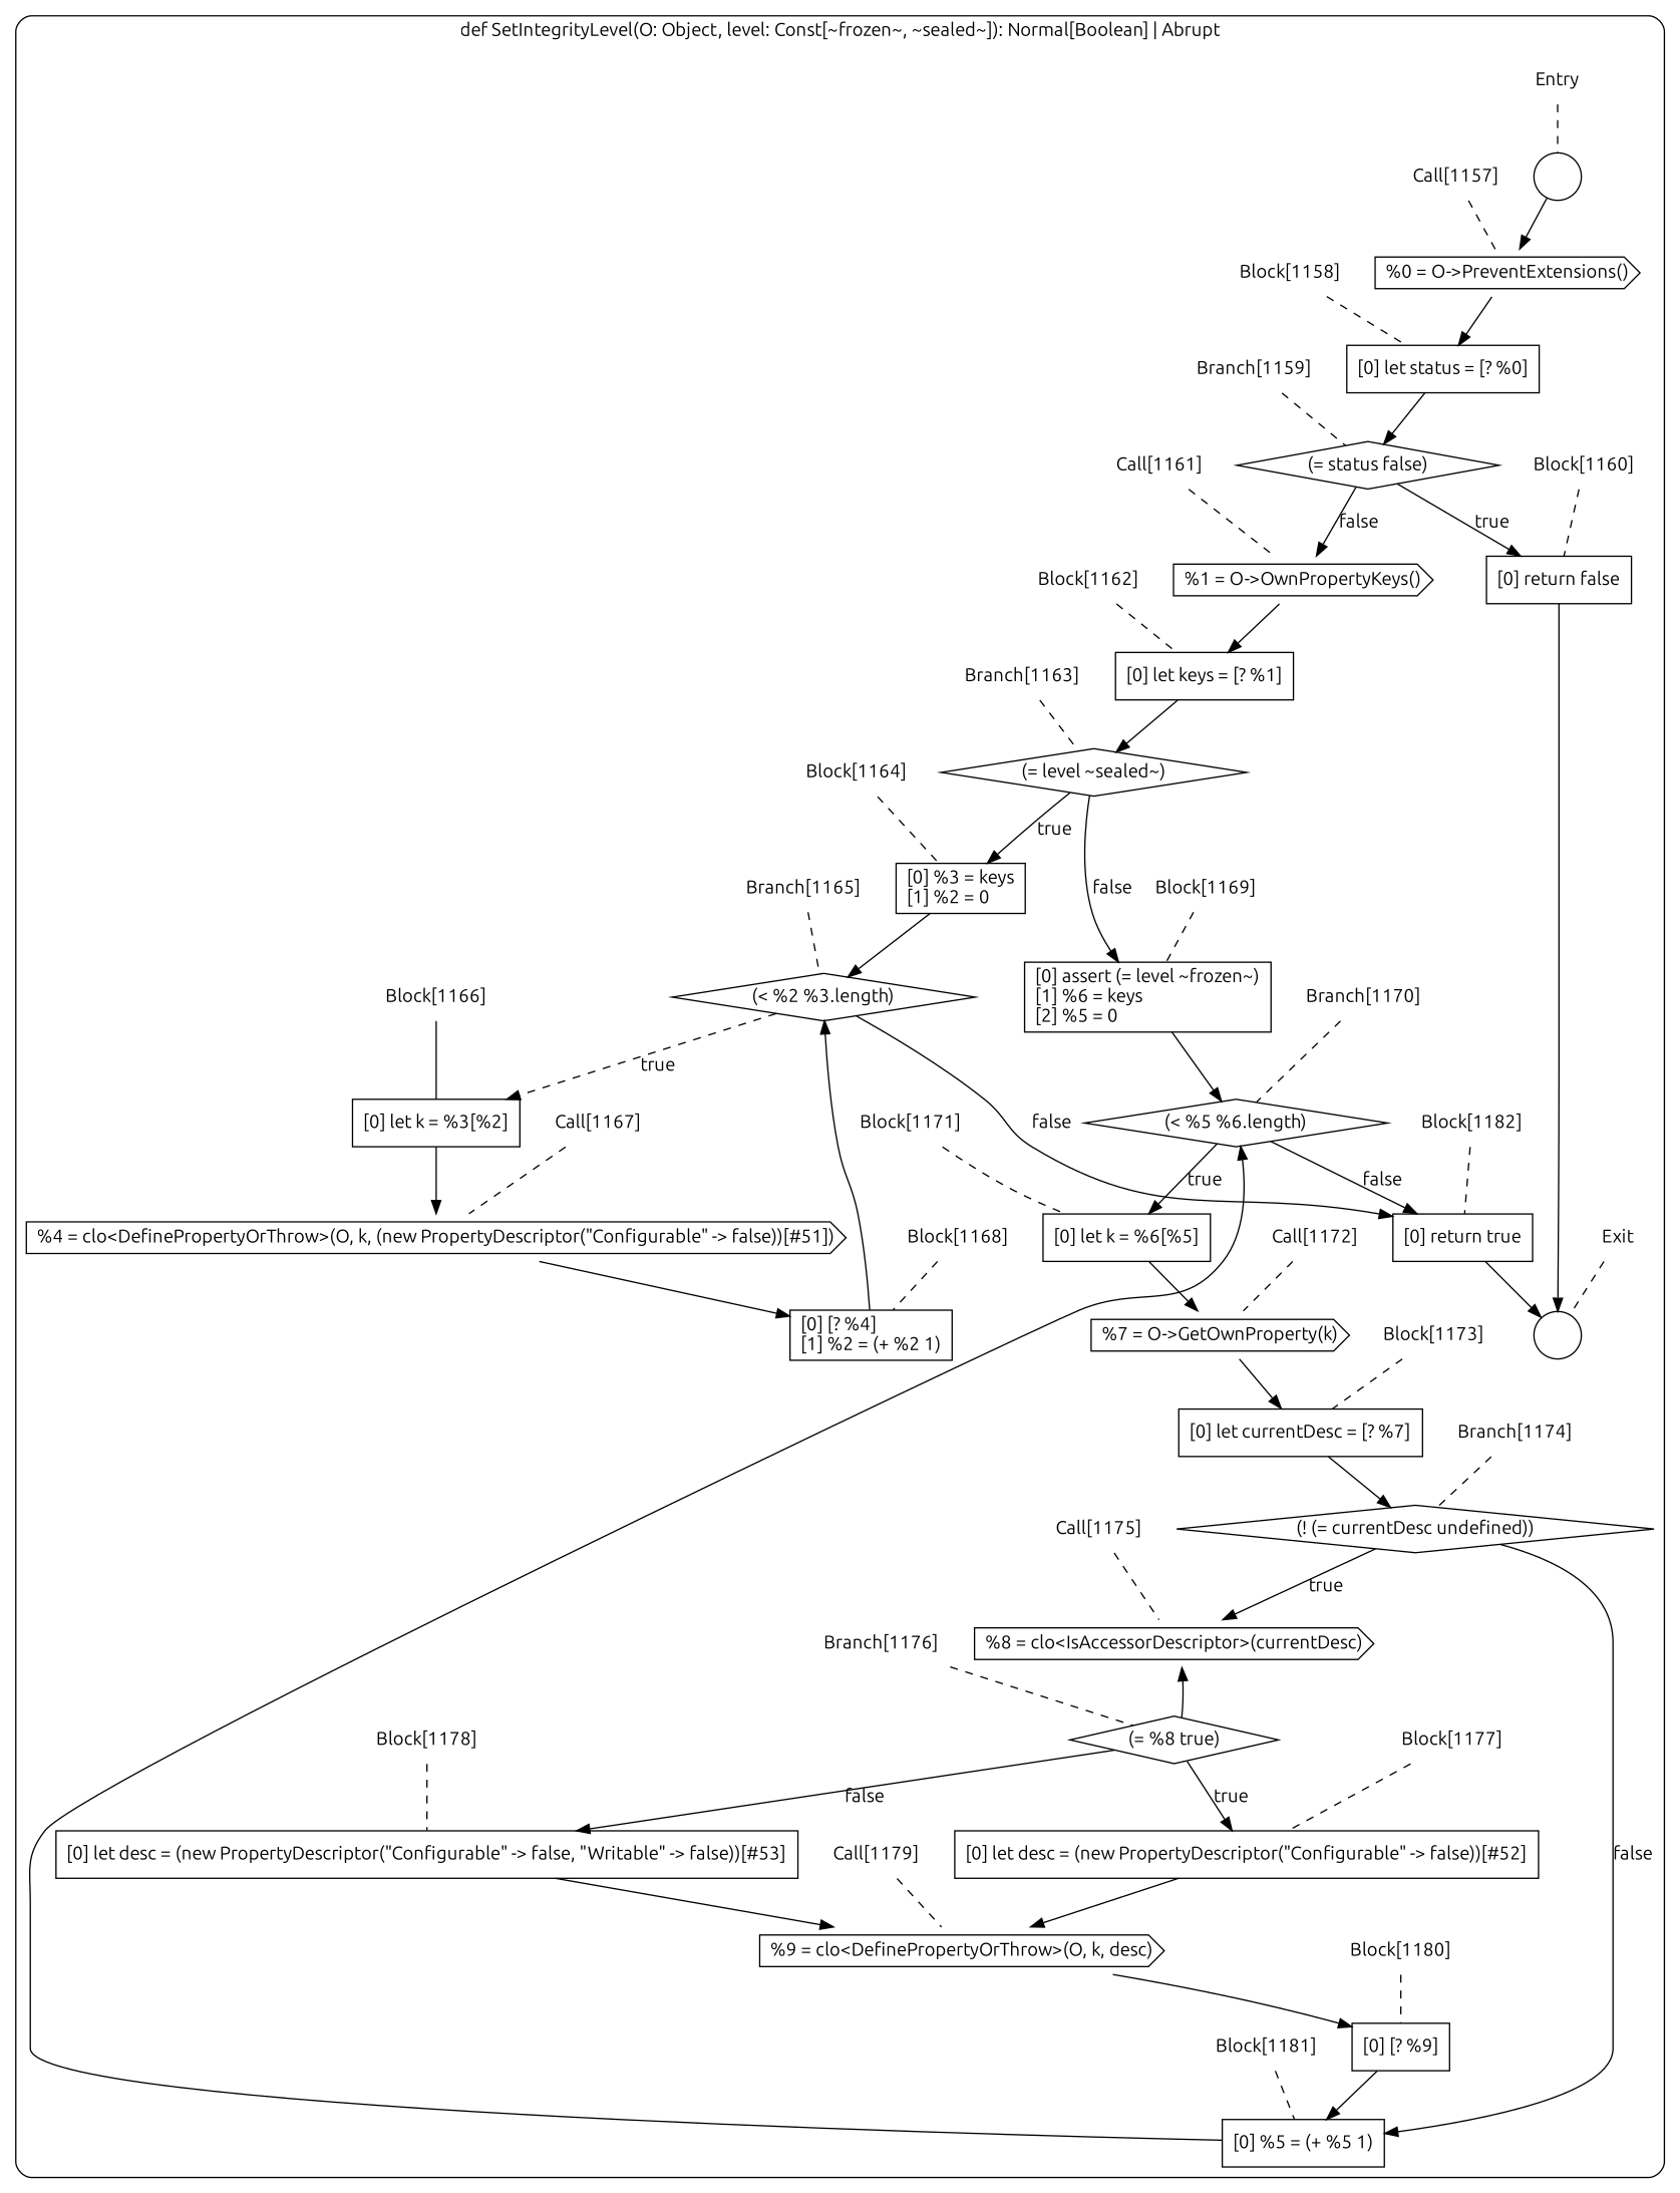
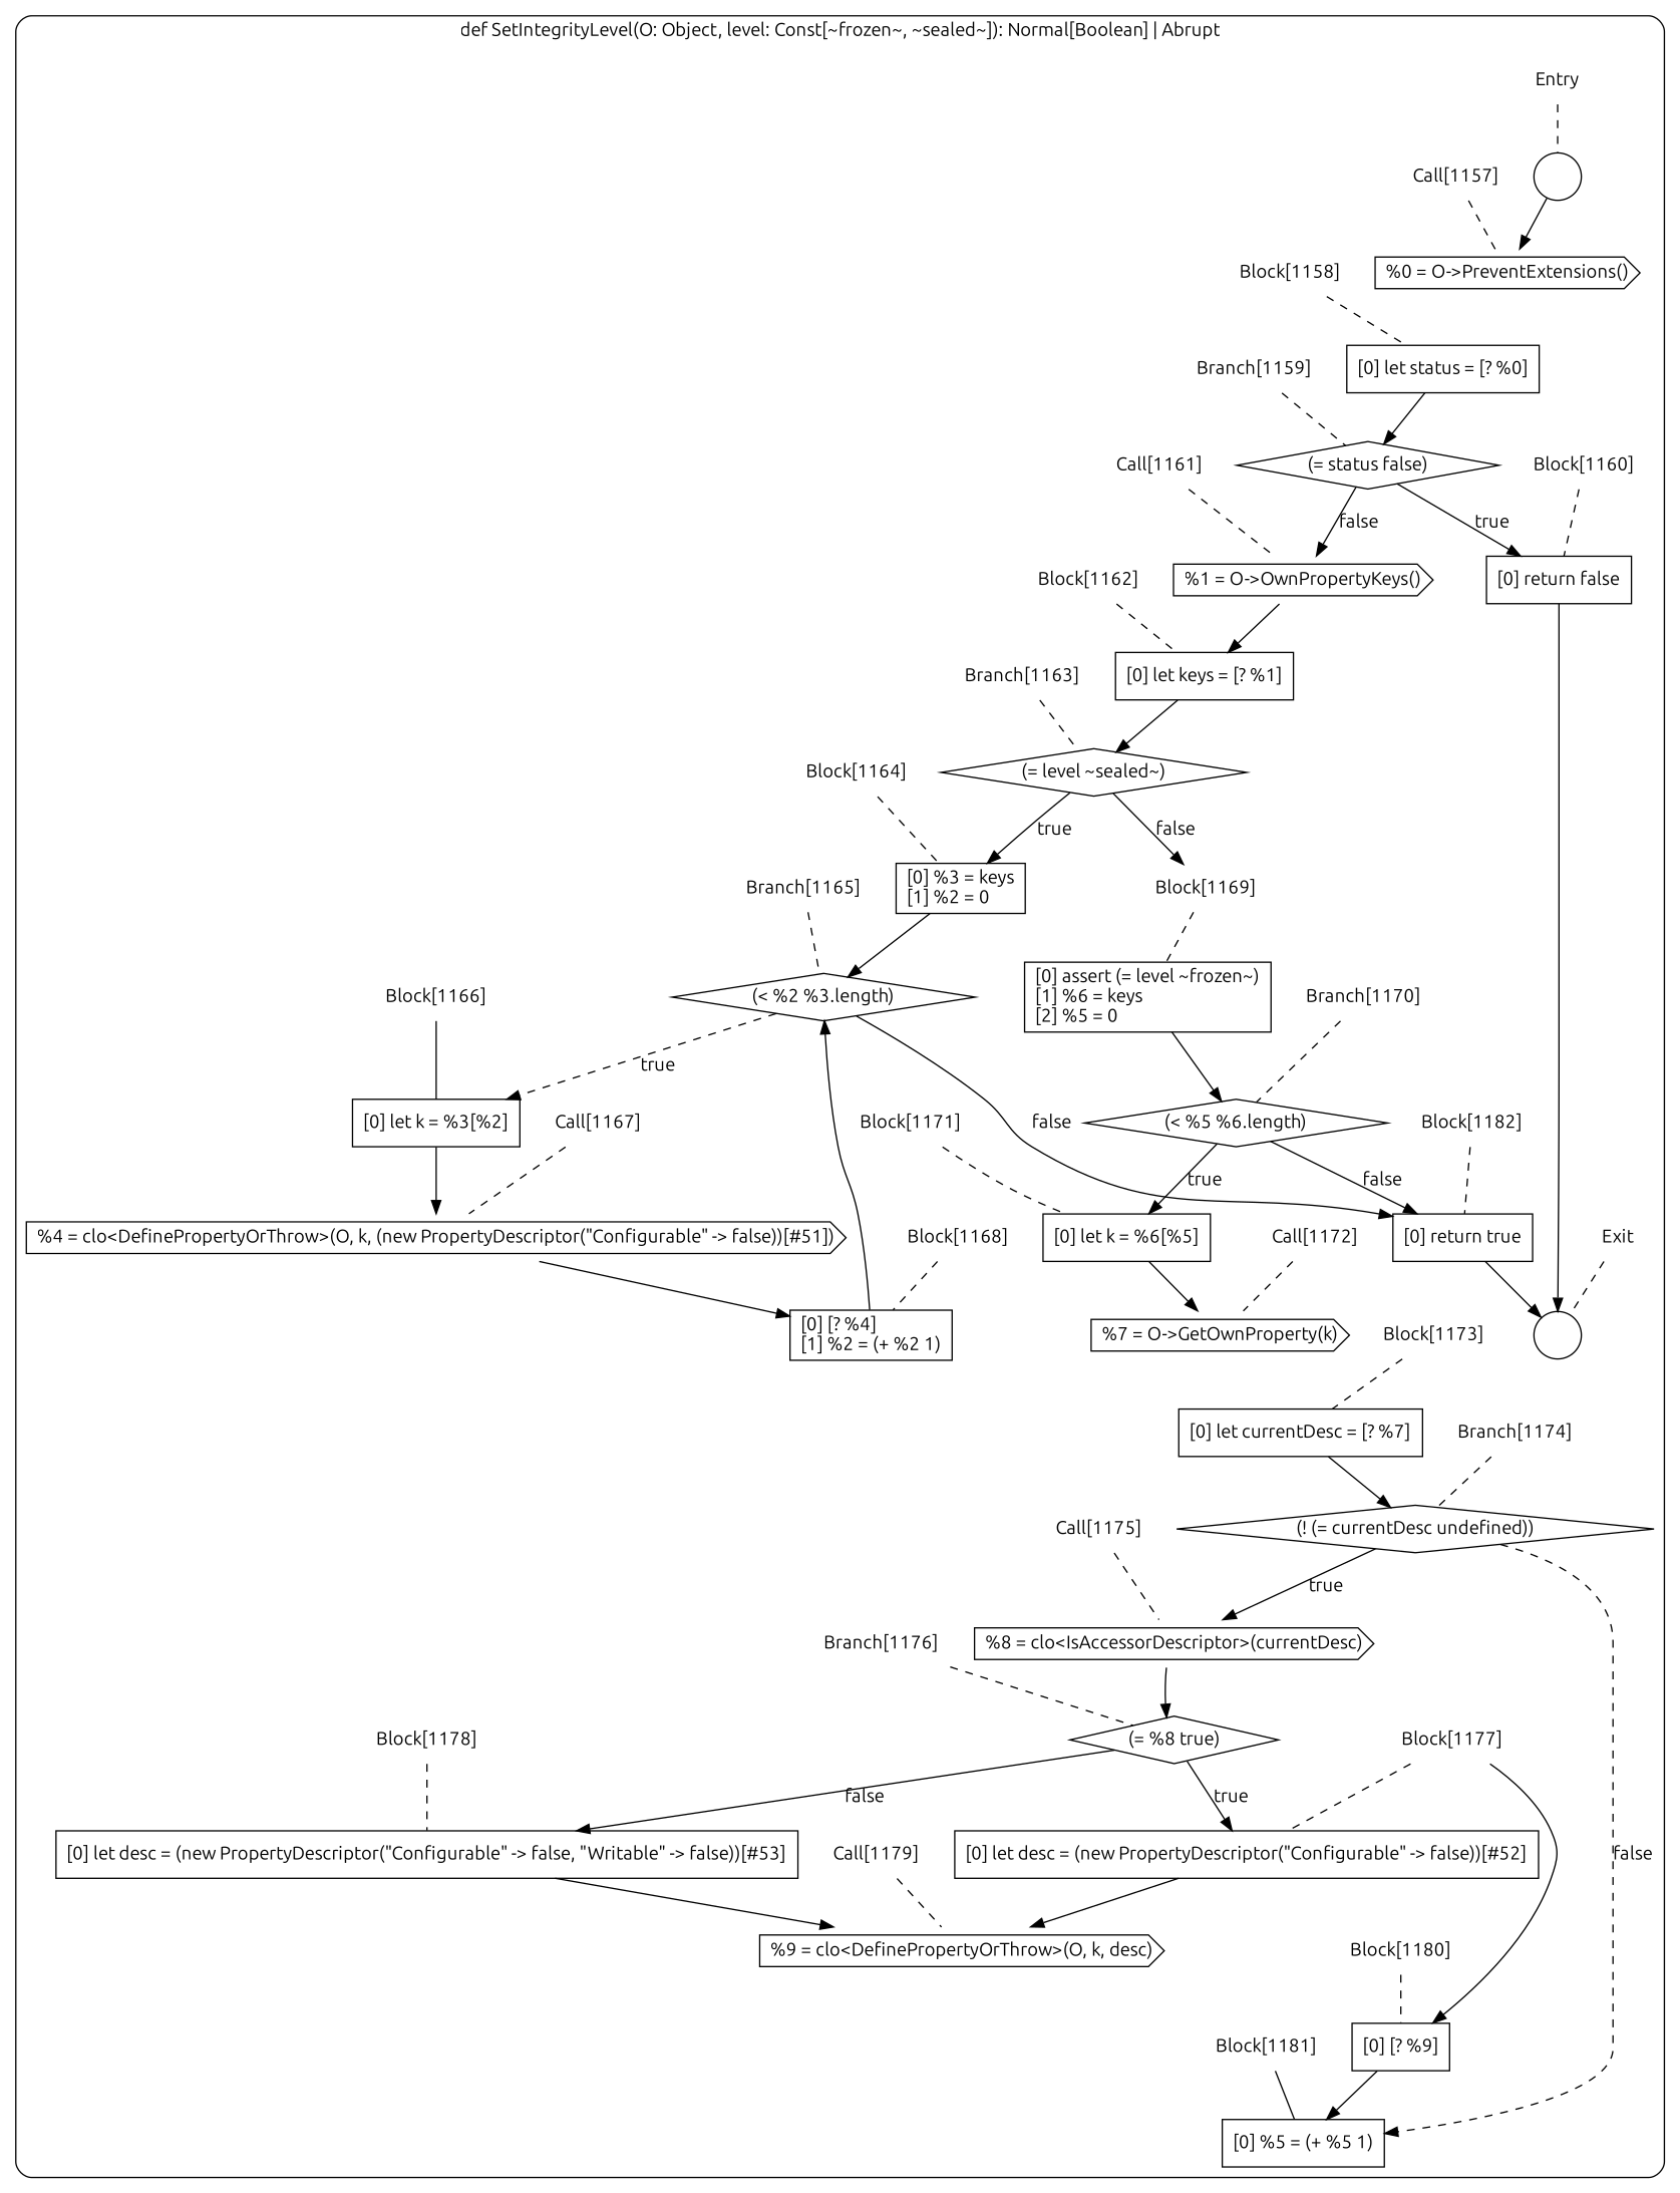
  digraph {
    fontname=Ubuntu
    node [fontname=Ubuntu shape=none]
    edge [color=black fontname=Ubuntu]
    n1 [label=<<font color="black">Entry</font>>]
    n2 [color=black fillcolor=white label=" " shape=circle style=filled]
    n3 [color=black fillcolor=white label=<<font color="black">%0 = O-&gt;PreventExtensions()</font>> shape=cds style=filled]
    n4 [color=black fillcolor=white label=<<font color="black">[0] let status = [? %0]<BR ALIGN="LEFT"/></font>> shape=box style=filled]
    n5 [label=<<font color="black">Exit</font>>]
    n6 [color=black fillcolor=white label=" " shape=circle style=filled]
    n7 [label=<<font color="black">Call[1157]</font>>]
    n8 [color=black fillcolor=white label=<<font color="black">(= status false)</font>> shape=diamond style=filled]
    n9 [label=<<font color="black">Block[1158]</font>>]
    n10 [color=black fillcolor=white label=<<font color="black">[0] return false<BR ALIGN="LEFT"/></font>> shape=box style=filled]
    n11 [color=black fillcolor=white label=<<font color="black">%1 = O-&gt;OwnPropertyKeys()</font>> shape=cds style=filled]
    n12 [label=<<font color="black">Branch[1159]</font>>]
    n13 [color=black fillcolor=white label=<<font color="black">[0] let keys = [? %1]<BR ALIGN="LEFT"/></font>> shape=box style=filled]
    n14 [label=<<font color="black">Block[1160]</font>>]
    n15 [label=<<font color="black">Call[1161]</font>>]
    n16 [color=black fillcolor=white label=<<font color="black">(= level ~sealed~)</font>> shape=diamond style=filled]
    n17 [label=<<font color="black">Block[1162]</font>>]
    n18 [color=black fillcolor=white label=<<font color="black">[0] %3 = keys<BR ALIGN="LEFT"/>[1] %2 = 0<BR ALIGN="LEFT"/></font>> shape=box style=filled]
    n19 [color=black fillcolor=white label=<<font color="black">[0] assert (= level ~frozen~)<BR ALIGN="LEFT"/>[1] %6 = keys<BR ALIGN="LEFT"/>[2] %5 = 0<BR ALIGN="LEFT"/></font>> shape=box style=filled]
    n20 [label=<<font color="black">Branch[1163]</font>>]
    n21 [color=black fillcolor=white label=<<font color="black">(&lt; %2 %3.length)</font>> shape=diamond style=filled]
    n22 [color=black fillcolor=white label=<<font color="black">(&lt; %5 %6.length)</font>> shape=diamond style=filled]
    n23 [label=<<font color="black">Block[1164]</font>>]
    n24 [color=black fillcolor=white label=<<font color="black">[0] let k = %3[%2]<BR ALIGN="LEFT"/></font>> shape=box style=filled]
    n25 [color=black fillcolor=white label=<<font color="black">[0] return true<BR ALIGN="LEFT"/></font>> shape=box style=filled]
    n26 [label=<<font color="black">Block[1169]</font>>]
    n27 [color=black fillcolor=white label=<<font color="black">[0] let k = %6[%5]<BR ALIGN="LEFT"/></font>> shape=box style=filled]
    n28 [label=<<font color="black">Branch[1165]</font>>]
    n29 [color=black fillcolor=white label=<<font color="black">%4 = clo&lt;DefinePropertyOrThrow&gt;(O, k, (new PropertyDescriptor(&quot;Configurable&quot; -&gt; false))[#51])</font>> shape=cds style=filled]
    n30 [label=<<font color="black">Branch[1170]</font>>]
    n31 [color=black fillcolor=white label=<<font color="black">%7 = O-&gt;GetOwnProperty(k)</font>> shape=cds style=filled]
    n32 [label=<<font color="black">Block[1166]</font>>]
    n33 [color=black fillcolor=white label=<<font color="black">[0] [? %4]<BR ALIGN="LEFT"/>[1] %2 = (+ %2 1)<BR ALIGN="LEFT"/></font>> shape=box style=filled]
    n34 [label=<<font color="black">Block[1182]</font>>]
    n35 [label=<<font color="black">Block[1171]</font>>]
    n36 [color=black fillcolor=white label=<<font color="black">[0] let currentDesc = [? %7]<BR ALIGN="LEFT"/></font>> shape=box style=filled]
    n37 [label=<<font color="black">Call[1167]</font>>]
    n38 [label=<<font color="black">Call[1172]</font>>]
    n39 [color=black fillcolor=white label=<<font color="black">(! (= currentDesc undefined))</font>> shape=diamond style=filled]
    n40 [label=<<font color="black">Block[1168]</font>>]
    n41 [label=<<font color="black">Block[1173]</font>>]
    n42 [color=black fillcolor=white label=<<font color="black">%8 = clo&lt;IsAccessorDescriptor&gt;(currentDesc)</font>> shape=cds style=filled]
    n43 [color=black fillcolor=white label=<<font color="black">[0] %5 = (+ %5 1)<BR ALIGN="LEFT"/></font>> shape=box style=filled]
    n44 [label=<<font color="black">Branch[1174]</font>>]
    n45 [color=black fillcolor=white label=<<font color="black">(= %8 true)</font>> shape=diamond style=filled]
    n46 [label=<<font color="black">Call[1175]</font>>]
    n47 [color=black fillcolor=white label=<<font color="black">[0] let desc = (new PropertyDescriptor(&quot;Configurable&quot; -&gt; false))[#52]<BR ALIGN="LEFT"/></font>> shape=box style=filled]
    n48 [color=black fillcolor=white label=<<font color="black">[0] let desc = (new PropertyDescriptor(&quot;Configurable&quot; -&gt; false, &quot;Writable&quot; -&gt; false))[#53]<BR ALIGN="LEFT"/></font>> shape=box style=filled]
    n49 [label=<<font color="black">Block[1181]</font>>]
    n50 [label=<<font color="black">Branch[1176]</font>>]
    n51 [color=black fillcolor=white label=<<font color="black">%9 = clo&lt;DefinePropertyOrThrow&gt;(O, k, desc)</font>> shape=cds style=filled]
    n52 [label=<<font color="black">Block[1177]</font>>]
    n53 [color=black fillcolor=white label=<<font color="black">[0] [? %9]<BR ALIGN="LEFT"/></font>> shape=box style=filled]
    n54 [label=<<font color="black">Block[1178]</font>>]
    n55 [label=<<font color="black">Call[1179]</font>>]
    n56 [label=<<font color="black">Block[1180]</font>>]
    subgraph cluster_1 {
      label="def SetIntegrityLevel(O: Object, level: Const[~frozen~, ~sealed~]): Normal[Boolean] | Abrupt"
      style=rounded
      n1
      n2
      n3
      n4
      n5
      n6
      n7
      n8
      n9
      n10
      n11
      n12
      n13
      n14
      n15
      n16
      n17
      n18
      n19
      n20
      n21
      n22
      n23
      n24
      n25
      n26
      n27
      n28
      n29
      n30
      n31
      n32
      n33
      n34
      n35
      n36
      n37
      n38
      n39
      n40
      n41
      n42
      n43
      n44
      n45
      n46
      n47
      n48
      n49
      n50
      n51
      n52
      n53
      n54
      n55
      n56
    }
    n1 -> n2 [arrowhead=none style=dashed]
    n2 -> n3
-   n3 -> n4
    n4 -> n8
    n5 -> n6 [arrowhead=none style=dashed]
    n7 -> n3 [arrowhead=none style=dashed]
    n8 -> n10 [label=<<font color="black">true</font>>]
    n8 -> n11 [label=<<font color="black">false</font>>]
    n9 -> n4 [arrowhead=none style=dashed]
    n10 -> n6
    n11 -> n13
    n12 -> n8 [arrowhead=none style=dashed]
    n13 -> n16
    n14 -> n10 [arrowhead=none style=dashed]
    n15 -> n11 [arrowhead=none style=dashed]
    n16 -> n18 [label=<<font color="black">true</font>>]
-   n16 -> n19 [label=<<font color="black">false</font>>]
+   n16 -> n26 [label=<<font color="black">false</font>>]
    n17 -> n13 [arrowhead=none style=dashed]
    n18 -> n21
    n19 -> n22
    n20 -> n16 [arrowhead=none style=dashed]
    n21 -> n24 [label=<<font color="black">true</font>> style=dashed]
    n21 -> n25 [label=<<font color="black">false</font>>]
    n22 -> n25 [label=<<font color="black">false</font>>]
    n22 -> n27 [label=<<font color="black">true</font>>]
    n23 -> n18 [arrowhead=none style=dashed]
    n24 -> n29
    n25 -> n6
    n26 -> n19 [arrowhead=none style=dashed]
    n27 -> n31
    n28 -> n21 [arrowhead=none style=dashed]
    n29 -> n33
    n30 -> n22 [arrowhead=none style=dashed]
-   n31 -> n36
    n32 -> n24 [arrowhead=none style=solid]
    n33 -> n21
    n34 -> n25 [arrowhead=none style=dashed]
    n35 -> n27 [arrowhead=none style=dashed]
    n36 -> n39
    n37 -> n29 [arrowhead=none style=dashed]
    n38 -> n31 [arrowhead=none style=dashed]
    n39 -> n42 [label=<<font color="black">true</font>>]
-   n39 -> n43 [label=<<font color="black">false</font>>]
+   n39 -> n43 [label=<<font color="black">false</font>> style=dashed]
    n40 -> n33 [arrowhead=none style=dashed]
    n41 -> n36 [arrowhead=none style=dashed]
-   n45 -> n42
-   n43 -> n22
+   n42 -> n45
    n44 -> n39 [arrowhead=none style=dashed]
    n45 -> n47 [label=<<font color="black">true</font>>]
    n45 -> n48 [label=<<font color="black">false</font>>]
    n46 -> n42 [arrowhead=none style=dashed]
    n47 -> n51
    n48 -> n51
-   n49 -> n43 [arrowhead=none style=dashed]
+   n49 -> n43 [arrowhead=none style=solid]
    n50 -> n45 [arrowhead=none style=dashed]
-   n51 -> n53
+   n52 -> n53
    n52 -> n47 [arrowhead=none style=dashed]
    n53 -> n43
    n54 -> n48 [arrowhead=none style=dashed]
    n55 -> n51 [arrowhead=none style=dashed]
    n56 -> n53 [arrowhead=none style=dashed]
  }
